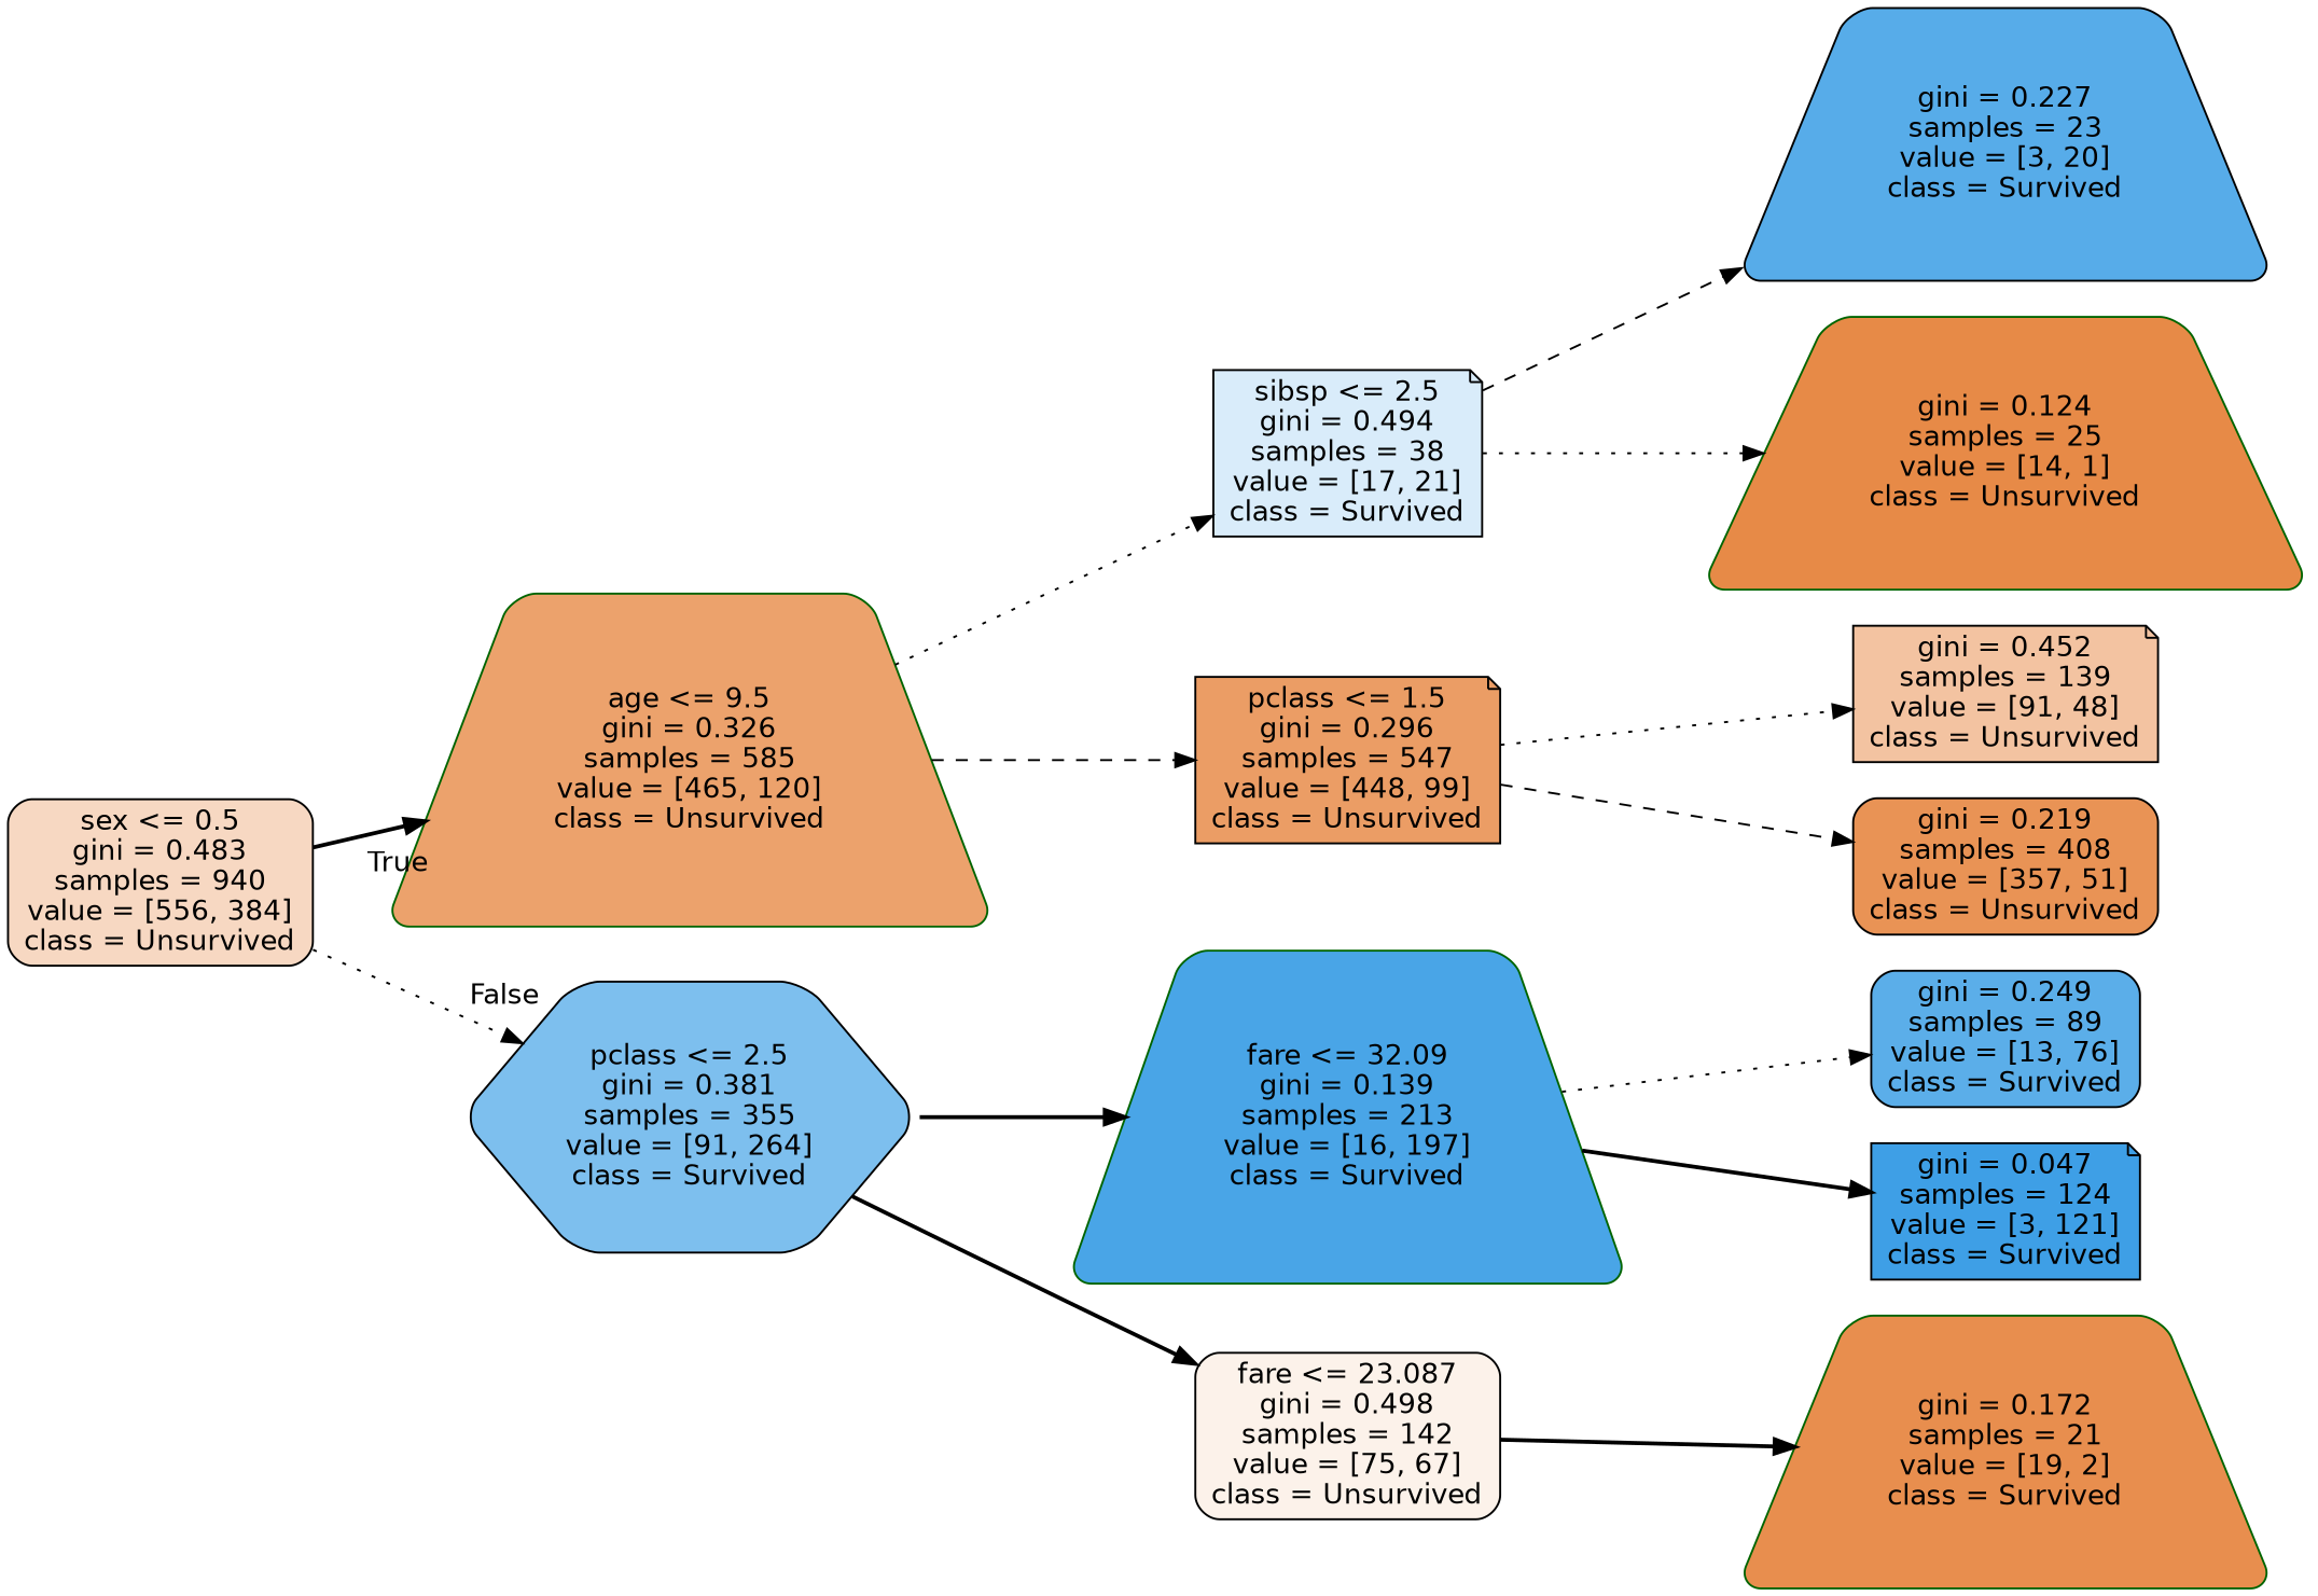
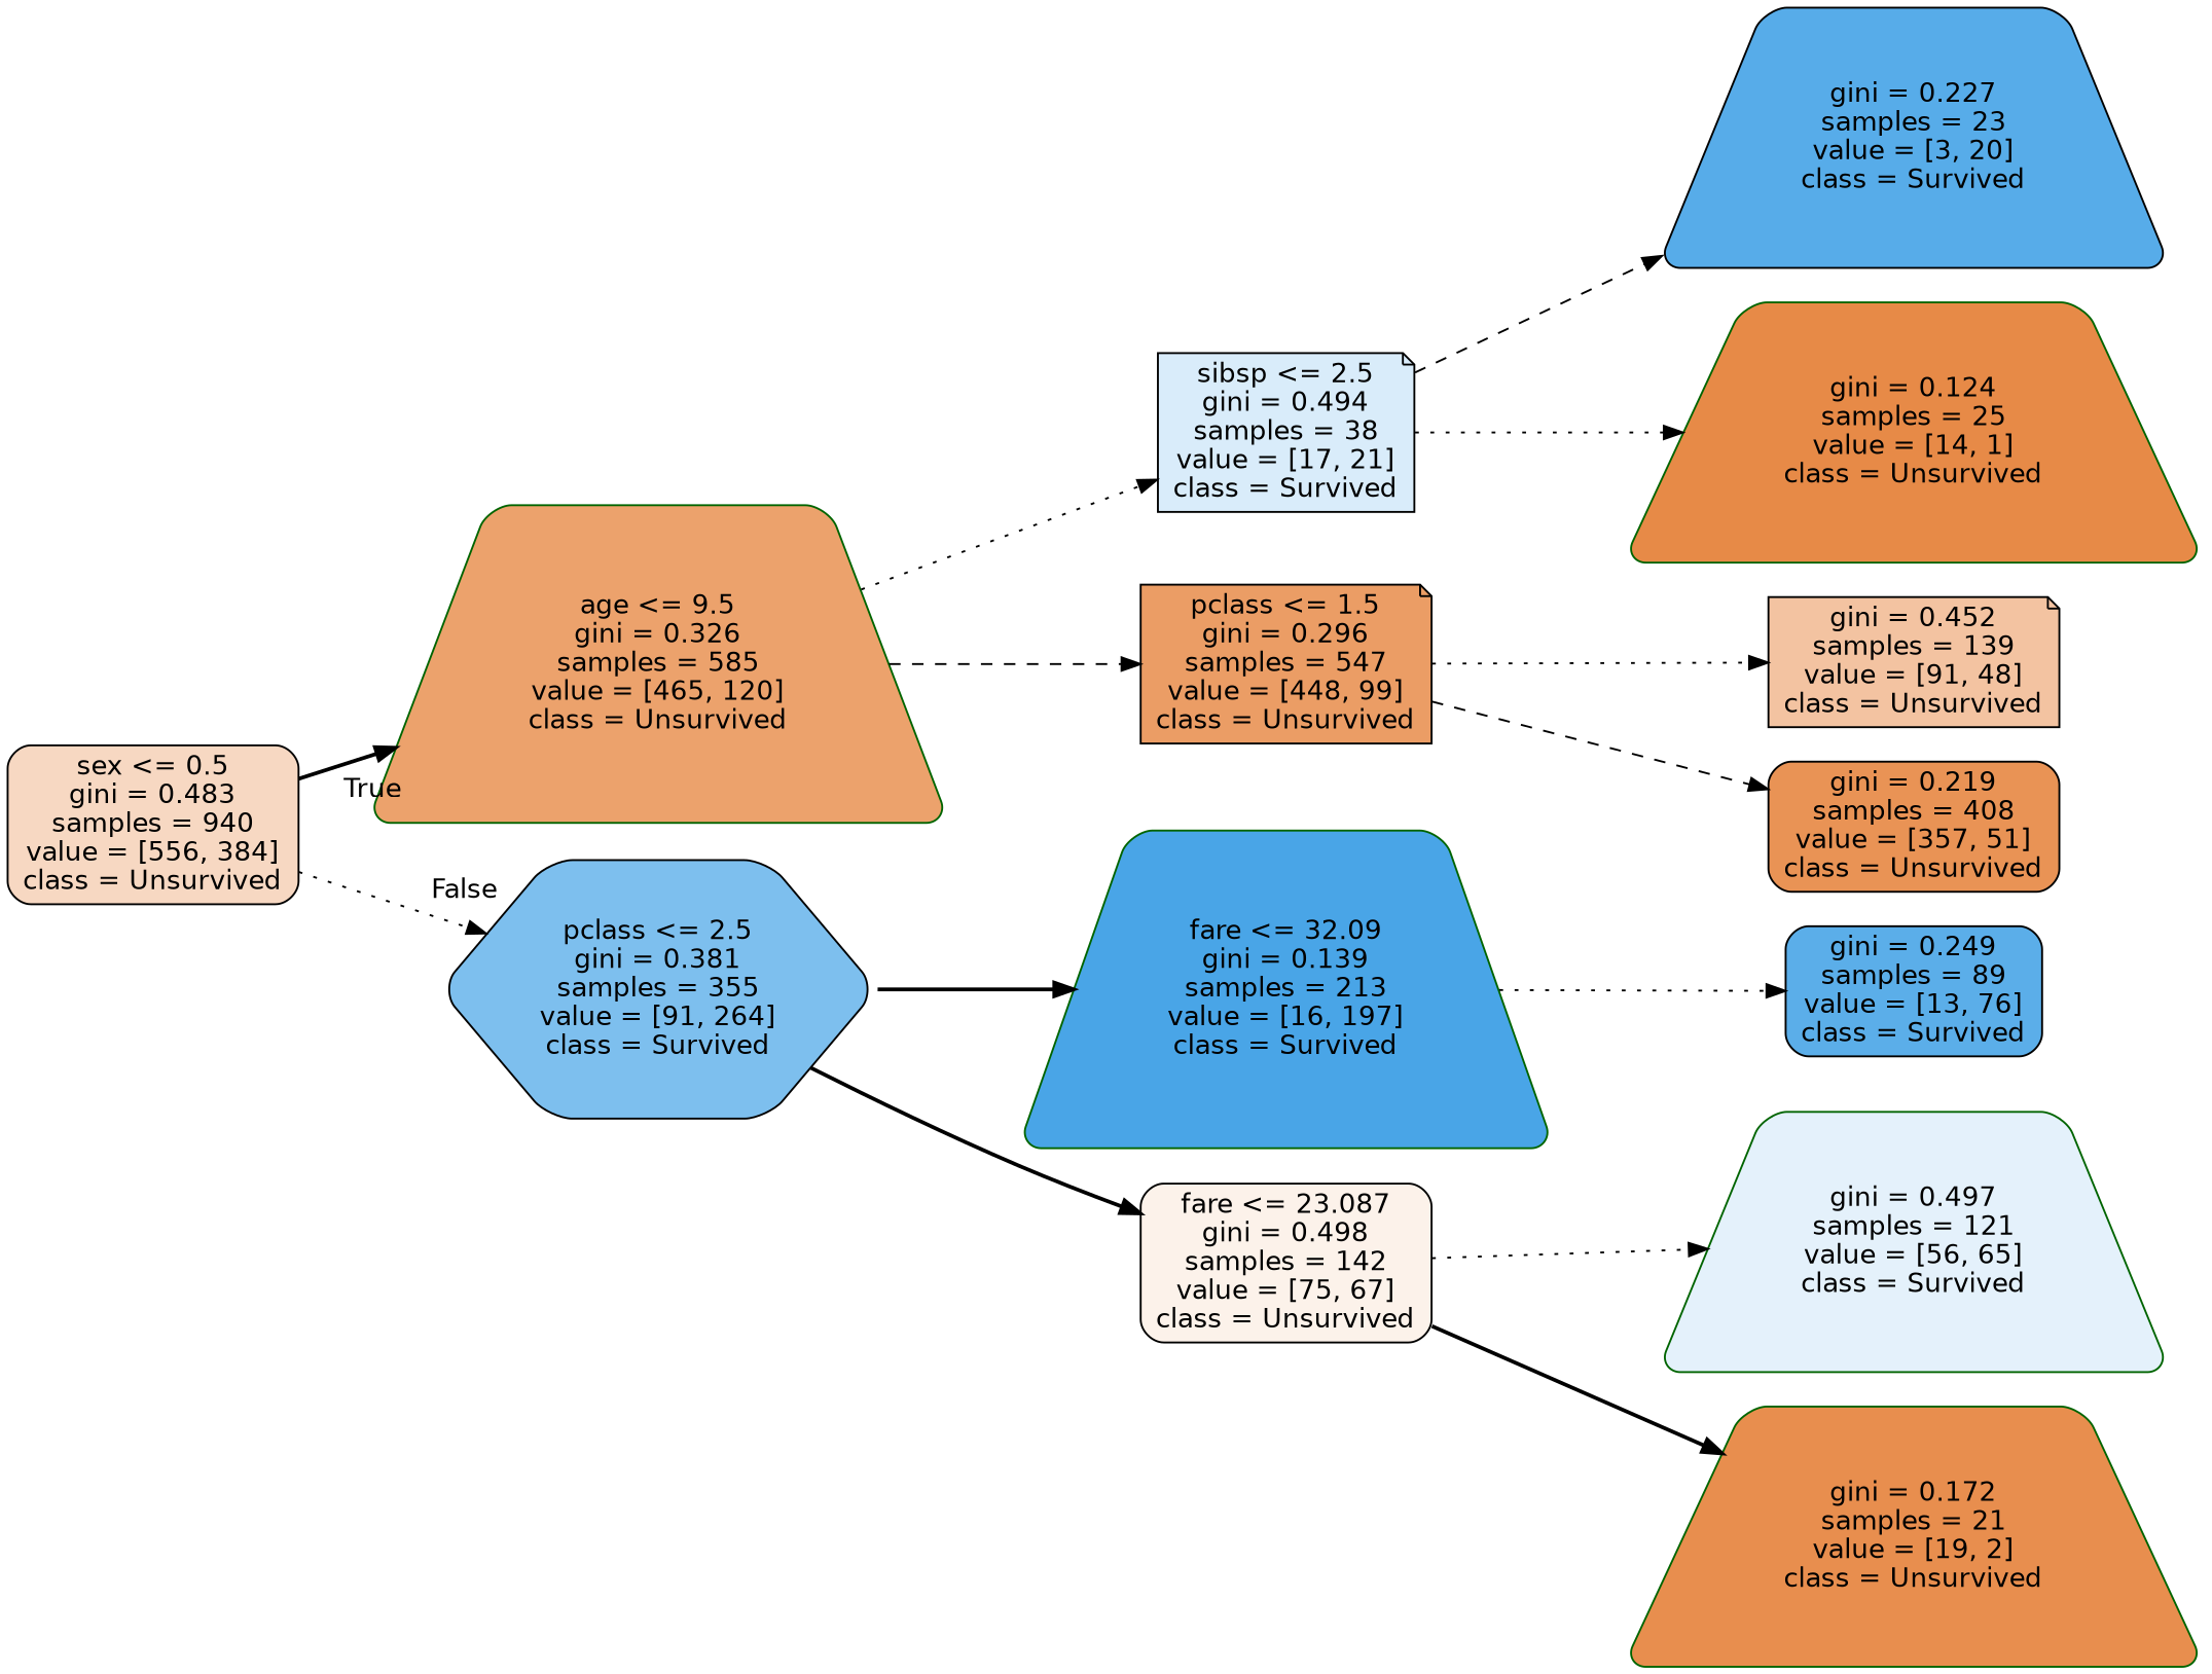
  digraph {
    fontname="DejaVu Sans"
    rankdir=LR
    node [color=black fontname="DejaVu Sans" shape=trapezium style="filled, rounded"]
    edge [fontname="DejaVu Sans" style=dotted]
    n1 [fillcolor="#f7d8c2" label="sex <= 0.5\ngini = 0.483\nsamples = 940\nvalue = [556, 384]\nclass = Unsurvived" shape=box]
    n2 [color=darkgreen fillcolor="#eca26c" label="age <= 9.5\ngini = 0.326\nsamples = 585\nvalue = [465, 120]\nclass = Unsurvived"]
    n3 [fillcolor="#7dbfee" label="pclass <= 2.5\ngini = 0.381\nsamples = 355\nvalue = [91, 264]\nclass = Survived" shape=hexagon]
    n4 [fillcolor="#d9ecfa" label="sibsp <= 2.5\ngini = 0.494\nsamples = 38\nvalue = [17, 21]\nclass = Survived" shape=note]
    n5 [fillcolor="#eb9d65" label="pclass <= 1.5\ngini = 0.296\nsamples = 547\nvalue = [448, 99]\nclass = Unsurvived" shape=note]
    n6 [color=darkgreen fillcolor="#49a5e7" label="fare <= 32.09\ngini = 0.139\nsamples = 213\nvalue = [16, 197]\nclass = Survived"]
    n7 [fillcolor="#fcf2ea" label="fare <= 23.087\ngini = 0.498\nsamples = 142\nvalue = [75, 67]\nclass = Unsurvived" shape=box]
    n8 [fillcolor="#57ace9" label="gini = 0.227\nsamples = 23\nvalue = [3, 20]\nclass = Survived"]
    n9 [color=darkgreen fillcolor="#e78a47" label="gini = 0.124\nsamples = 25\nvalue = [14, 1]\nclass = Unsurvived"]
    n10 [fillcolor="#f3c3a1" label="gini = 0.452\nsamples = 139\nvalue = [91, 48]\nclass = Unsurvived" shape=note]
    n11 [fillcolor="#e99355" label="gini = 0.219\nsamples = 408\nvalue = [357, 51]\nclass = Unsurvived" shape=box]
    n12 [fillcolor="#5baee9" label="gini = 0.249\nsamples = 89\nvalue = [13, 76]\nclass = Survived" shape=box]
-   n13 [fillcolor="#3e9fe6" label="gini = 0.047\nsamples = 124\nvalue = [3, 121]\nclass = Survived" shape=note]
-   n15 [color=darkgreen fillcolor="#e88e4e" label="gini = 0.172\nsamples = 21\nvalue = [19, 2]\nclass = Survived"]
+   n14 [color=darkgreen fillcolor="#e4f1fb" label="gini = 0.497\nsamples = 121\nvalue = [56, 65]\nclass = Survived"]
+   n15 [color=darkgreen fillcolor="#e88e4e" label="gini = 0.172\nsamples = 21\nvalue = [19, 2]\nclass = Unsurvived"]
    n1 -> n2 [headlabel=True labelangle=45 labeldistance=2.5 style=bold]
    n1 -> n3 [headlabel=False labelangle=-45 labeldistance=2.5]
    n2 -> n4
    n2 -> n5 [style=dashed]
    n3 -> n6 [style=bold]
    n3 -> n7 [style=bold]
    n4 -> n8 [style=dashed]
    n4 -> n9
    n5 -> n10
    n5 -> n11 [style=dashed]
    n6 -> n12
-   n6 -> n13 [style=bold]
+   n7 -> n14
    n7 -> n15 [style=bold]
  }
